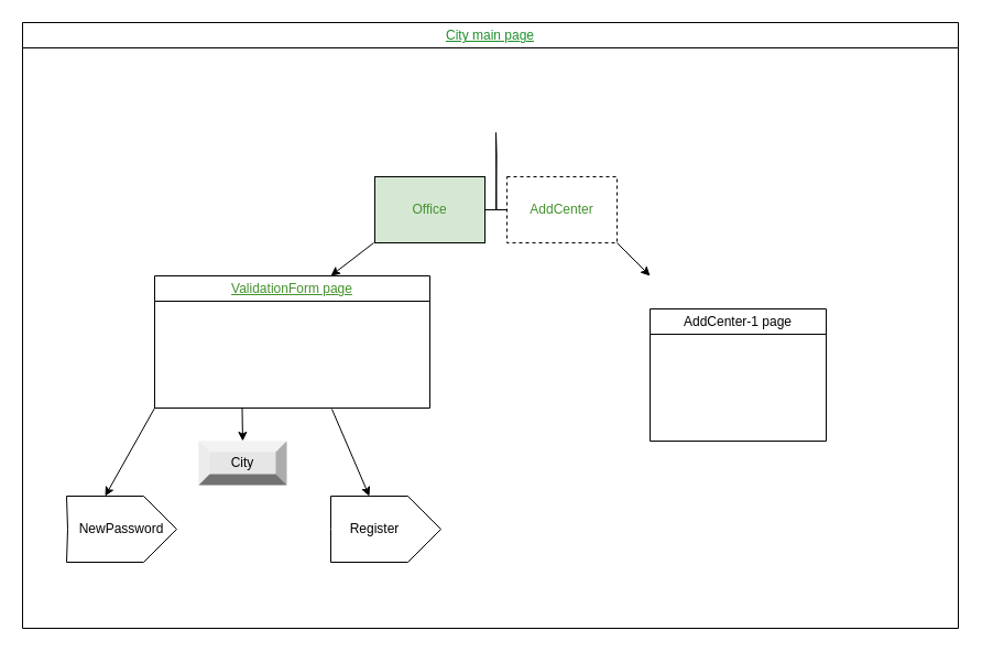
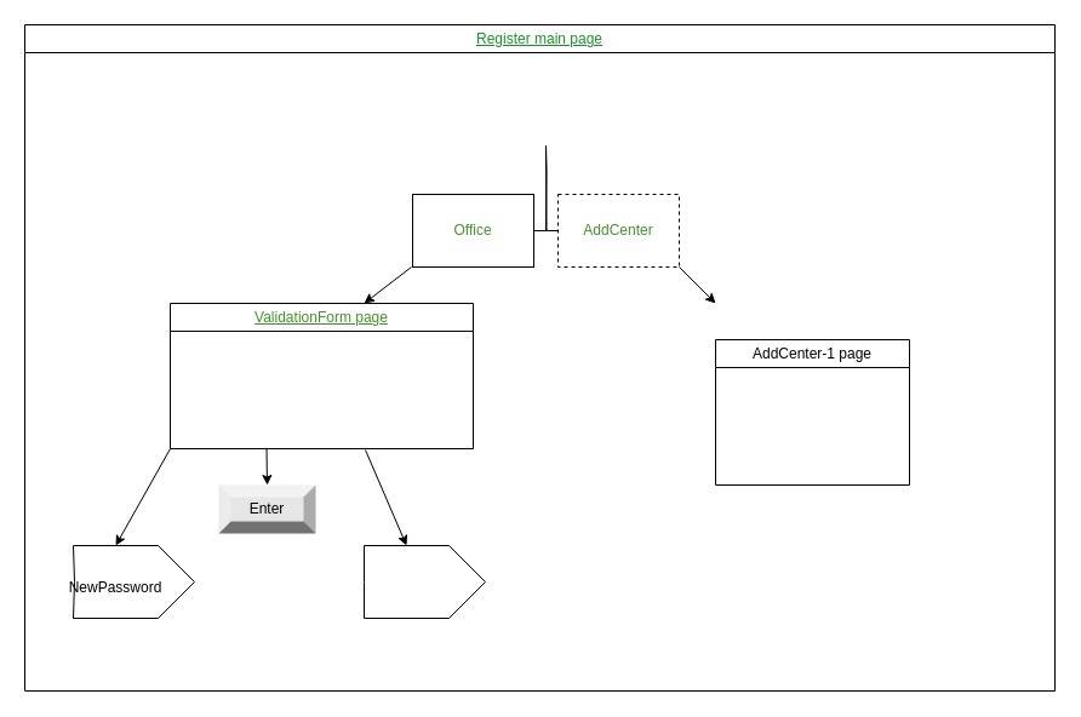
  <mxCell id="0" />
  <mxCell id="1" parent="0" />
- <mxCell id="2" value="&lt;font style=&quot;font-weight: normal;&quot; color=&quot;#1d902b&quot;&gt;&lt;u&gt;City main page&lt;/u&gt;&lt;/font&gt;" style="swimlane;whiteSpace=wrap;html=1;" vertex="1" parent="1"><mxGeometry y="20" width="850" height="550" as="geometry" x="20" /></mxCell>
+ <mxCell id="2" value="&lt;font style=&quot;font-weight: normal;&quot; color=&quot;#1d902b&quot;&gt;&lt;u&gt;Register main page&lt;/u&gt;&lt;/font&gt;" style="swimlane;whiteSpace=wrap;html=1;" vertex="1" parent="1"><mxGeometry y="20" width="850" height="550" as="geometry" x="20" /></mxCell>
  <mxCell id="3" value="" style="edgeStyle=orthogonalEdgeStyle;sourcePerimeterSpacing=0;targetPerimeterSpacing=0;startArrow=none;endArrow=none;rounded=0;targetPortConstraint=eastwest;sourcePortConstraint=northsouth;curved=0;rounded=0;" edge="1" target="5" parent="2"><mxGeometry relative="1" as="geometry"><mxPoint x="430" y="100" as="sourcePoint" /></mxGeometry></mxCell>
  <mxCell id="4" value="" style="edgeStyle=orthogonalEdgeStyle;sourcePerimeterSpacing=0;targetPerimeterSpacing=0;startArrow=none;endArrow=none;rounded=0;targetPortConstraint=eastwest;sourcePortConstraint=northsouth;curved=0;rounded=0;" edge="1" target="6" parent="2"><mxGeometry relative="1" as="geometry"><mxPoint x="430" y="100" as="sourcePoint" /></mxGeometry></mxCell>
- <mxCell id="5" value="&lt;font color=&quot;#44912c&quot;&gt;Office&lt;/font&gt;" style="whiteSpace=wrap;html=1;align=center;verticalAlign=middle;treeFolding=1;treeMoving=1;fillColor=#d5e8d4;" vertex="1" parent="2"><mxGeometry x="320" y="140" width="100" height="60" as="geometry" /></mxCell>
+ <mxCell id="5" value="&lt;font color=&quot;#44912c&quot;&gt;Office&lt;/font&gt;" style="whiteSpace=wrap;html=1;align=center;verticalAlign=middle;treeFolding=1;treeMoving=1;" vertex="1" parent="2"><mxGeometry x="320" y="140" width="100" height="60" as="geometry" /></mxCell>
  <mxCell id="6" value="&lt;font color=&quot;#44912c&quot;&gt;AddCenter&lt;/font&gt;" style="whiteSpace=wrap;html=1;align=center;verticalAlign=middle;treeFolding=1;treeMoving=1;dashed=1;" vertex="1" parent="2"><mxGeometry x="440" y="140" width="100" height="60" as="geometry" /></mxCell>
  <mxCell id="7" value="&lt;font style=&quot;font-weight: normal;&quot; color=&quot;#44912c&quot;&gt;&lt;u&gt;ValidationForm page&lt;/u&gt;&lt;/font&gt;" style="swimlane;whiteSpace=wrap;html=1;" vertex="1" parent="2"><mxGeometry x="120" y="230" width="250" height="120" as="geometry" /></mxCell>
  <mxCell id="8" value="" style="endArrow=classic;html=1;rounded=0;targetPerimeterSpacing=6;" edge="1" parent="2"><mxGeometry width="50" height="50" relative="1" as="geometry"><mxPoint x="319" y="200" as="sourcePoint" /><mxPoint x="280" y="230" as="targetPoint" /></mxGeometry></mxCell>
  <mxCell id="9" value="&lt;span style=&quot;font-weight: normal;&quot;&gt;AddCenter-1 page&lt;/span&gt;" style="swimlane;whiteSpace=wrap;html=1;" vertex="1" parent="2"><mxGeometry x="570" y="260" width="160" height="120" as="geometry" /></mxCell>
  <mxCell id="10" value="" style="endArrow=classic;html=1;rounded=0;" edge="1" parent="2"><mxGeometry width="50" height="50" relative="1" as="geometry"><mxPoint x="540" y="200" as="sourcePoint" /><mxPoint x="570" y="230" as="targetPoint" /></mxGeometry></mxCell>
- <mxCell id="11" value="City" style="labelPosition=center;verticalLabelPosition=middle;align=center;html=1;shape=mxgraph.basic.shaded_button;dx=10;fillColor=#E6E6E6;strokeColor=none;whiteSpace=wrap;" vertex="1" parent="2"><mxGeometry x="160" y="380" width="80" height="40" as="geometry" /></mxCell>
+ <mxCell id="11" value="Enter" style="labelPosition=center;verticalLabelPosition=middle;align=center;html=1;shape=mxgraph.basic.shaded_button;dx=10;fillColor=#E6E6E6;strokeColor=none;whiteSpace=wrap;" vertex="1" parent="2"><mxGeometry x="160" y="380" width="80" height="40" as="geometry" /></mxCell>
  <mxCell id="12" value="" style="html=1;shadow=0;dashed=0;align=center;verticalAlign=middle;shape=mxgraph.arrows2.arrow;dy=0;dx=30;notch=0;" vertex="1" parent="2"><mxGeometry x="280" y="430" width="100" height="60" as="geometry" /></mxCell>
  <mxCell id="13" value="" style="html=1;shadow=0;dashed=0;align=center;verticalAlign=middle;shape=mxgraph.arrows2.arrow;dy=0;dx=30;notch=1;" vertex="1" parent="2"><mxGeometry x="40" y="430" width="100" height="60" as="geometry" /></mxCell>
- <mxCell id="14" value="Register" style="text;html=1;strokeColor=none;fillColor=none;align=center;verticalAlign=middle;whiteSpace=wrap;rounded=0;" vertex="1" parent="2"><mxGeometry x="290" y="445" width="60" height="30" as="geometry" /></mxCell>
- <mxCell id="15" value="NewPassword" style="text;html=1;strokeColor=none;fillColor=none;align=center;verticalAlign=middle;whiteSpace=wrap;rounded=0;" vertex="1" parent="2"><mxGeometry x="60" y="445" width="60" height="30" as="geometry" /></mxCell>
+ <mxCell id="15" value="NewPassword" style="text;html=1;strokeColor=none;fillColor=none;align=center;verticalAlign=middle;whiteSpace=wrap;rounded=0;" vertex="1" parent="2"><mxGeometry x="45" y="450" width="60" height="30" as="geometry" /></mxCell>
  <mxCell id="16" value="" style="endArrow=classic;html=1;rounded=0;entryX=0;entryY=0;entryDx=35;entryDy=0;entryPerimeter=0;" edge="1" parent="2" target="13"><mxGeometry width="50" height="50" relative="1" as="geometry"><mxPoint x="120" y="350" as="sourcePoint" /><mxPoint x="70" y="400" as="targetPoint" /></mxGeometry></mxCell>
  <mxCell id="17" value="" style="endArrow=classic;html=1;rounded=0;entryX=0;entryY=0;entryDx=35;entryDy=0;entryPerimeter=0;" edge="1" parent="2" target="12"><mxGeometry width="50" height="50" relative="1" as="geometry"><mxPoint x="281" y="351" as="sourcePoint" /><mxPoint x="346" y="403" as="targetPoint" /></mxGeometry></mxCell>
  <mxCell id="18" value="" style="endArrow=classic;html=1;rounded=0;" edge="1" parent="2"><mxGeometry width="50" height="50" relative="1" as="geometry"><mxPoint x="199.5" y="350" as="sourcePoint" /><mxPoint x="200" y="380" as="targetPoint" /></mxGeometry></mxCell>
